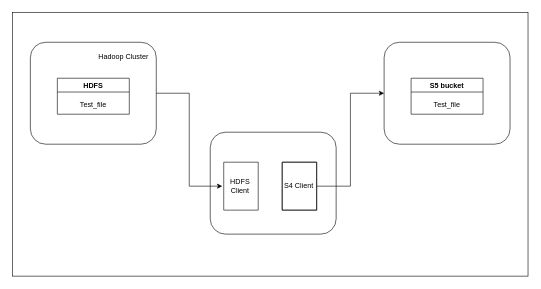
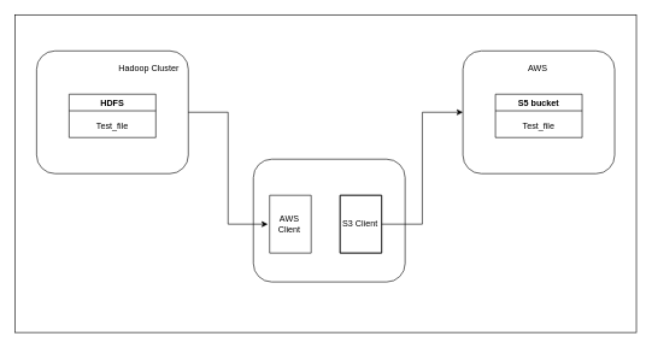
  <mxCell id="0" />
  <mxCell id="1" parent="0" />
  <mxCell id="2" value="" style="rounded=0;whiteSpace=wrap;html=1;" vertex="1" parent="1"><mxGeometry x="20" y="20" width="860" height="440" as="geometry" /></mxCell>
  <mxCell id="3" value="" style="group" vertex="1" connectable="0" parent="1"><mxGeometry x="50" y="70" width="210" height="170" as="geometry" /></mxCell>
  <mxCell id="4" value="" style="rounded=1;whiteSpace=wrap;html=1;" vertex="1" parent="3"><mxGeometry width="210" height="170" as="geometry" /></mxCell>
  <mxCell id="5" value="Hadoop Cluster" style="text;html=1;align=center;verticalAlign=middle;whiteSpace=wrap;rounded=0;" vertex="1" parent="3"><mxGeometry x="102.5" y="10" width="105" height="30" as="geometry" /></mxCell>
  <mxCell id="6" value="HDFS" style="swimlane;whiteSpace=wrap;html=1;" vertex="1" parent="3"><mxGeometry x="45" y="60" width="120" height="60" as="geometry" /></mxCell>
  <mxCell id="7" value="Test_file" style="text;html=1;align=center;verticalAlign=middle;whiteSpace=wrap;rounded=0;" vertex="1" parent="6"><mxGeometry x="30" y="30" width="60" height="30" as="geometry" /></mxCell>
  <mxCell id="8" value="" style="group" vertex="1" connectable="0" parent="1"><mxGeometry x="350" y="220" width="210" height="170" as="geometry" /></mxCell>
  <mxCell id="9" value="" style="rounded=1;whiteSpace=wrap;html=1;" vertex="1" parent="8"><mxGeometry width="210" height="170" as="geometry" /></mxCell>
  <mxCell id="10" value="" style="swimlane;startSize=0;" vertex="1" parent="8"><mxGeometry x="22.5" y="50" width="57.5" height="80" as="geometry" /></mxCell>
- <mxCell id="11" value="HDFS Client" style="text;html=1;align=center;verticalAlign=middle;whiteSpace=wrap;rounded=0;" vertex="1" parent="10"><mxGeometry x="-2.5" y="25" width="60" height="30" as="geometry" /></mxCell>
+ <mxCell id="11" value="AWS Client" style="text;html=1;align=center;verticalAlign=middle;whiteSpace=wrap;rounded=0;" vertex="1" parent="10"><mxGeometry x="-2.5" y="25" width="60" height="30" as="geometry" /></mxCell>
  <mxCell id="12" value="" style="swimlane;startSize=0;" vertex="1" parent="8"><mxGeometry x="120" y="50" width="57.5" height="80" as="geometry" /></mxCell>
  <mxCell id="13" value="" style="swimlane;startSize=0;" vertex="1" parent="12"><mxGeometry width="57.5" height="80" as="geometry" /></mxCell>
- <mxCell id="14" value="S4 Client" style="text;html=1;align=center;verticalAlign=middle;whiteSpace=wrap;rounded=0;" vertex="1" parent="13"><mxGeometry x="-2.5" y="25" width="60" height="30" as="geometry" /></mxCell>
+ <mxCell id="14" value="S3 Client" style="text;html=1;align=center;verticalAlign=middle;whiteSpace=wrap;rounded=0;" vertex="1" parent="13"><mxGeometry x="-2.5" y="25" width="60" height="30" as="geometry" /></mxCell>
  <mxCell id="15" style="edgeStyle=orthogonalEdgeStyle;rounded=0;orthogonalLoop=1;jettySize=auto;html=1;exitX=1;exitY=0.5;exitDx=0;exitDy=0;entryX=0;entryY=0.5;entryDx=0;entryDy=0;" edge="1" parent="1" source="4" target="11"><mxGeometry relative="1" as="geometry" /></mxCell>
  <mxCell id="16" value="" style="group" vertex="1" connectable="0" parent="1"><mxGeometry x="640" y="70" width="210" height="170" as="geometry" /></mxCell>
  <mxCell id="17" value="" style="rounded=1;whiteSpace=wrap;html=1;" vertex="1" parent="16"><mxGeometry width="210" height="170" as="geometry" /></mxCell>
+ <mxCell id="18" value="AWS&amp;nbsp;" style="text;html=1;align=center;verticalAlign=middle;whiteSpace=wrap;rounded=0;" vertex="1" parent="16"><mxGeometry x="52.5" y="10" width="105" height="30" as="geometry" /></mxCell>
  <mxCell id="19" value="S5 bucket" style="swimlane;whiteSpace=wrap;html=1;" vertex="1" parent="16"><mxGeometry x="45" y="60" width="120" height="60" as="geometry" /></mxCell>
  <mxCell id="20" value="Test_file" style="text;html=1;align=center;verticalAlign=middle;whiteSpace=wrap;rounded=0;" vertex="1" parent="19"><mxGeometry x="30" y="30" width="60" height="30" as="geometry" /></mxCell>
  <mxCell id="21" style="edgeStyle=orthogonalEdgeStyle;rounded=0;orthogonalLoop=1;jettySize=auto;html=1;exitX=1;exitY=0.5;exitDx=0;exitDy=0;entryX=0;entryY=0.5;entryDx=0;entryDy=0;" edge="1" parent="1" source="14" target="17"><mxGeometry relative="1" as="geometry"><mxPoint x="620" y="140" as="targetPoint" /></mxGeometry></mxCell>
